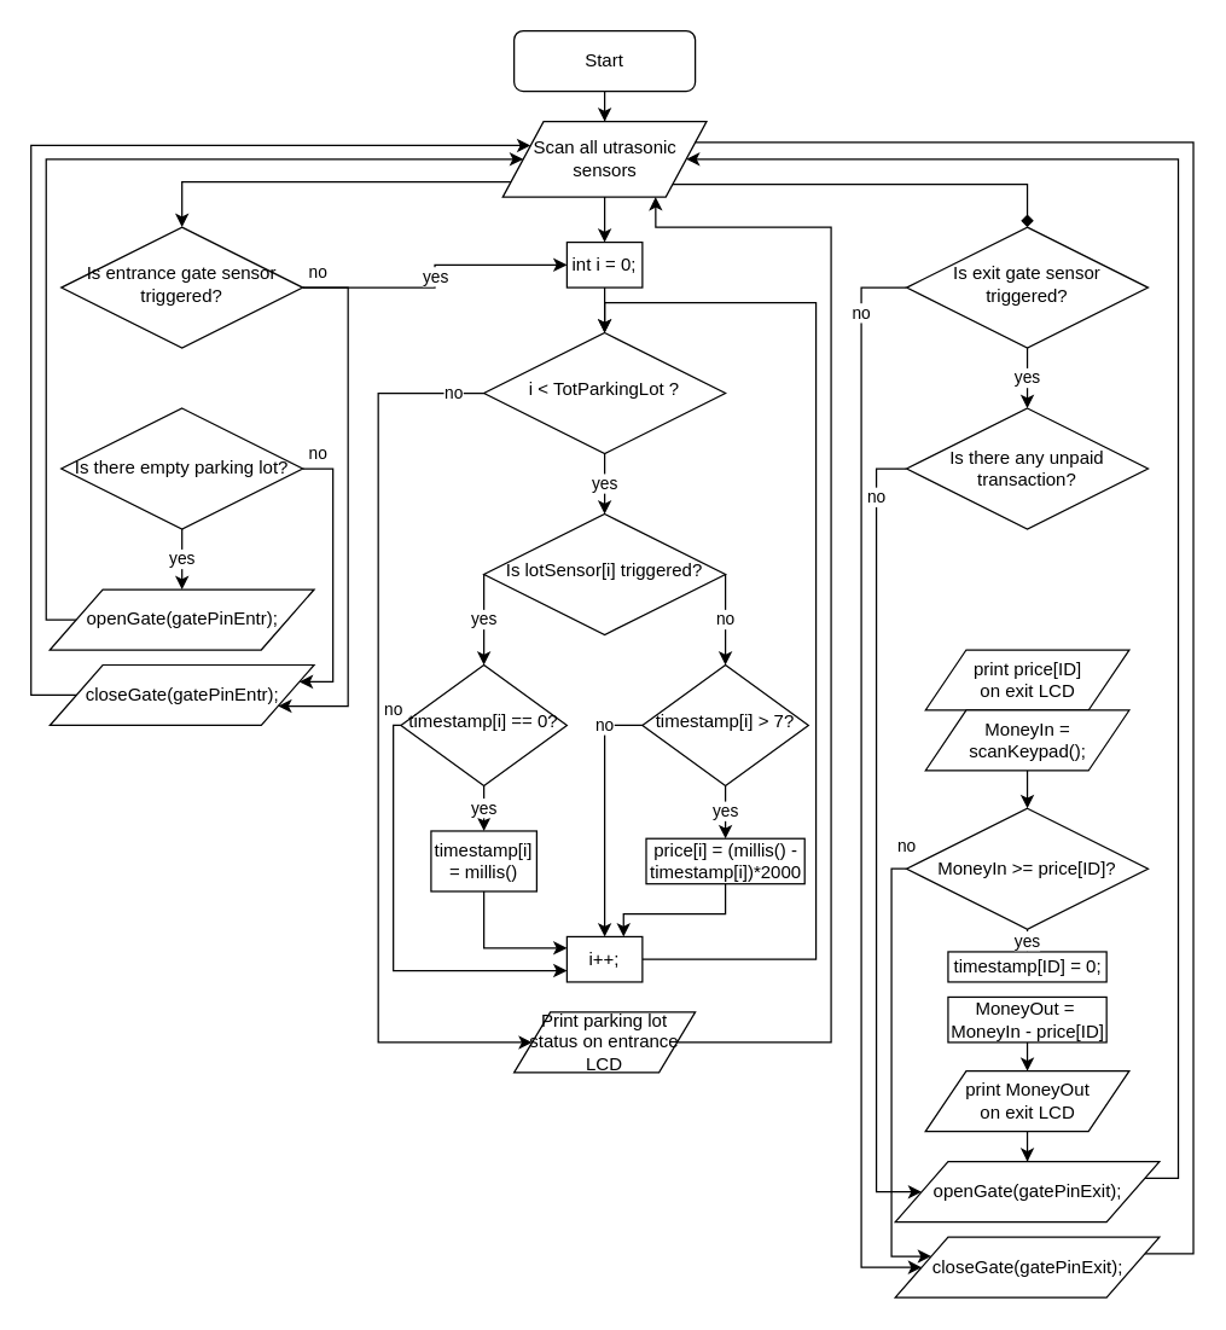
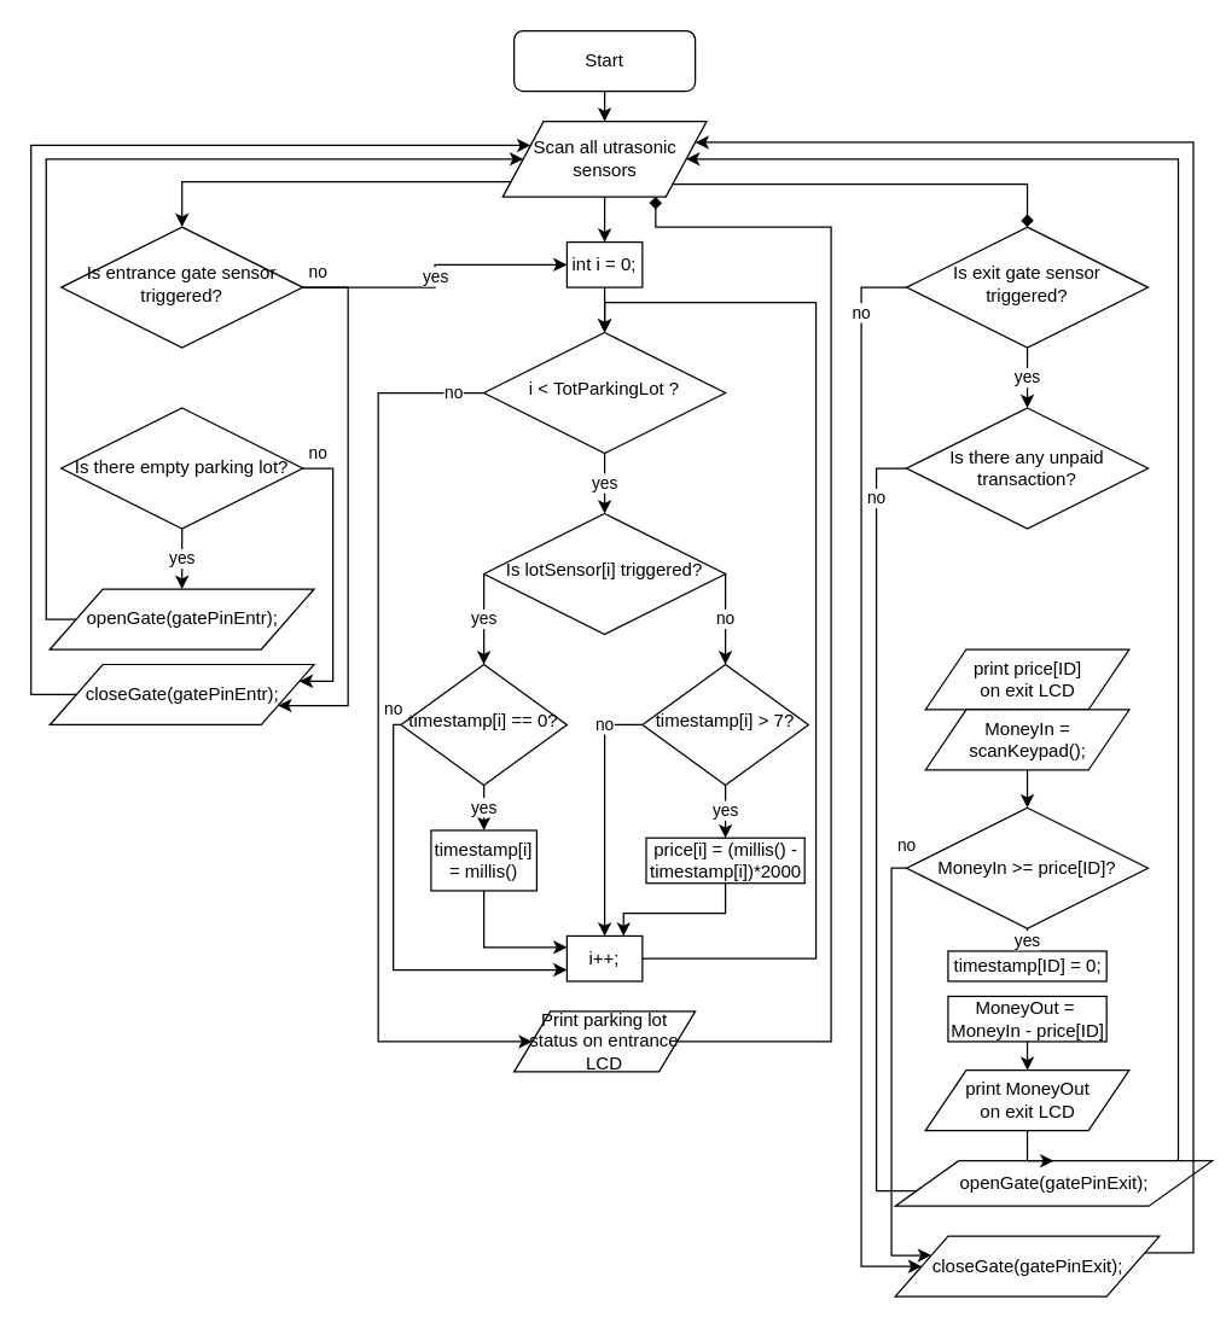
  <mxCell id="0" />
  <mxCell id="1" parent="0" />
  <mxCell id="2" style="edgeStyle=orthogonalEdgeStyle;rounded=0;orthogonalLoop=1;jettySize=auto;html=1;" parent="1" source="3" target="23" edge="1"><mxGeometry relative="1" as="geometry" /></mxCell>
  <mxCell id="3" value="Start" style="rounded=1;whiteSpace=wrap;html=1;fontSize=12;glass=0;strokeWidth=1;shadow=0;" parent="1" vertex="1"><mxGeometry x="340" y="20" width="120" height="40" as="geometry" /></mxCell>
  <mxCell id="4" value="yes" style="edgeStyle=orthogonalEdgeStyle;rounded=0;orthogonalLoop=1;jettySize=auto;html=1;entryX=0.5;entryY=0;entryDx=0;entryDy=0;" parent="1" source="6" target="32" edge="1"><mxGeometry relative="1" as="geometry" /></mxCell>
  <mxCell id="5" value="no" style="edgeStyle=orthogonalEdgeStyle;rounded=0;orthogonalLoop=1;jettySize=auto;html=1;entryX=0;entryY=0.5;entryDx=0;entryDy=0;" parent="1" source="6" target="48" edge="1"><mxGeometry x="-0.934" relative="1" as="geometry"><Array as="points"><mxPoint x="250" y="260" /><mxPoint x="250" y="690" /></Array><mxPoint as="offset" /></mxGeometry></mxCell>
  <mxCell id="6" value="i &amp;lt; TotParkingLot ?" style="rhombus;whiteSpace=wrap;html=1;shadow=0;fontFamily=Helvetica;fontSize=12;align=center;strokeWidth=1;spacing=6;spacingTop=-4;" parent="1" vertex="1"><mxGeometry x="320" y="220" width="160" height="80" as="geometry" /></mxCell>
  <mxCell id="7" value="yes" style="edgeStyle=orthogonalEdgeStyle;rounded=0;orthogonalLoop=1;jettySize=auto;html=1;entryX=0.5;entryY=0;entryDx=0;entryDy=0;" parent="1" source="9" target="19" edge="1"><mxGeometry relative="1" as="geometry" /></mxCell>
  <mxCell id="8" value="no" style="edgeStyle=orthogonalEdgeStyle;rounded=0;orthogonalLoop=1;jettySize=auto;html=1;entryX=0;entryY=0.5;entryDx=0;entryDy=0;" parent="1" source="9" target="29" edge="1"><mxGeometry x="-0.868" relative="1" as="geometry"><Array as="points"><mxPoint x="570" y="190" /><mxPoint x="570" y="839" /></Array><mxPoint as="offset" /></mxGeometry></mxCell>
  <mxCell id="9" value="Is exit gate sensor triggered?" style="rhombus;whiteSpace=wrap;html=1;shadow=0;fontFamily=Helvetica;fontSize=12;align=center;strokeWidth=1;spacing=6;spacingTop=-4;" parent="1" vertex="1"><mxGeometry x="600" y="150" width="160" height="80" as="geometry" /></mxCell>
  <mxCell id="10" value="yes" style="edgeStyle=orthogonalEdgeStyle;rounded=0;orthogonalLoop=1;jettySize=auto;html=1;" parent="1" source="12" target="34" edge="1"><mxGeometry relative="1" as="geometry" /></mxCell>
  <mxCell id="11" value="no" style="edgeStyle=orthogonalEdgeStyle;rounded=0;orthogonalLoop=1;jettySize=auto;html=1;entryX=1;entryY=0.75;entryDx=0;entryDy=0;" parent="1" source="12" target="25" edge="1"><mxGeometry x="-0.943" y="10" relative="1" as="geometry"><Array as="points"><mxPoint x="230" y="190" /><mxPoint x="230" y="467" /></Array><mxPoint as="offset" /></mxGeometry></mxCell>
  <mxCell id="12" value="Is entrance gate sensor triggered?" style="rhombus;whiteSpace=wrap;html=1;shadow=0;fontFamily=Helvetica;fontSize=12;align=center;strokeWidth=1;spacing=6;spacingTop=-4;" parent="1" vertex="1"><mxGeometry x="40" y="150" width="160" height="80" as="geometry" /></mxCell>
  <mxCell id="13" value="yes" style="edgeStyle=orthogonalEdgeStyle;rounded=0;orthogonalLoop=1;jettySize=auto;html=1;entryX=0.5;entryY=0;entryDx=0;entryDy=0;" parent="1" source="15" target="17" edge="1"><mxGeometry relative="1" as="geometry"><Array as="points"><mxPoint x="125" y="340" /><mxPoint x="125" y="340" /></Array><mxPoint as="offset" /></mxGeometry></mxCell>
  <mxCell id="14" value="no" style="edgeStyle=orthogonalEdgeStyle;rounded=0;orthogonalLoop=1;jettySize=auto;html=1;entryX=1;entryY=0.25;entryDx=0;entryDy=0;exitX=1;exitY=0.5;exitDx=0;exitDy=0;" parent="1" source="15" target="25" edge="1"><mxGeometry x="-0.891" y="10" relative="1" as="geometry"><Array as="points"><mxPoint x="220" y="310" /><mxPoint x="220" y="451" /></Array><mxPoint as="offset" /></mxGeometry></mxCell>
  <mxCell id="15" value="Is there empty parking lot?" style="rhombus;whiteSpace=wrap;html=1;" parent="1" vertex="1"><mxGeometry x="40" y="270" width="160" height="80" as="geometry" /></mxCell>
  <mxCell id="16" style="edgeStyle=orthogonalEdgeStyle;rounded=0;orthogonalLoop=1;jettySize=auto;html=1;entryX=0;entryY=0.5;entryDx=0;entryDy=0;" parent="1" source="17" target="23" edge="1"><mxGeometry relative="1" as="geometry"><Array as="points"><mxPoint x="30" y="410" /><mxPoint x="30" y="105" /></Array></mxGeometry></mxCell>
  <mxCell id="17" value="openGate(gatePinEntr);" style="shape=parallelogram;perimeter=parallelogramPerimeter;whiteSpace=wrap;html=1;" parent="1" vertex="1"><mxGeometry x="32.5" y="390" width="175" height="40" as="geometry" /></mxCell>
  <mxCell id="18" value="no" style="edgeStyle=orthogonalEdgeStyle;rounded=0;orthogonalLoop=1;jettySize=auto;html=1;entryX=0;entryY=0.5;entryDx=0;entryDy=0;" parent="1" source="19" target="27" edge="1"><mxGeometry x="-0.853" relative="1" as="geometry"><Array as="points"><mxPoint x="580" y="310" /><mxPoint x="580" y="789" /></Array><mxPoint as="offset" /></mxGeometry></mxCell>
  <mxCell id="19" value="Is there any unpaid transaction?" style="rhombus;whiteSpace=wrap;html=1;" parent="1" vertex="1"><mxGeometry x="600" y="270" width="160" height="80" as="geometry" /></mxCell>
  <mxCell id="20" style="edgeStyle=orthogonalEdgeStyle;rounded=0;orthogonalLoop=1;jettySize=auto;html=1;entryX=0.5;entryY=0;entryDx=0;entryDy=0;" parent="1" source="23" target="12" edge="1"><mxGeometry relative="1" as="geometry"><Array as="points"><mxPoint x="120" y="120" /></Array></mxGeometry></mxCell>
  <mxCell id="21" style="edgeStyle=orthogonalEdgeStyle;rounded=0;orthogonalLoop=1;jettySize=auto;html=1;entryX=0.5;entryY=0;entryDx=0;entryDy=0;exitX=1;exitY=1;exitDx=0;exitDy=0;endArrow=diamond;" parent="1" source="23" target="9" edge="1"><mxGeometry relative="1" as="geometry"><Array as="points"><mxPoint x="680" y="122" /></Array></mxGeometry></mxCell>
  <mxCell id="22" style="edgeStyle=orthogonalEdgeStyle;rounded=0;orthogonalLoop=1;jettySize=auto;html=1;entryX=0.5;entryY=0;entryDx=0;entryDy=0;" parent="1" source="23" target="34" edge="1"><mxGeometry relative="1" as="geometry" /></mxCell>
  <mxCell id="23" value="Scan all utrasonic sensors" style="shape=parallelogram;perimeter=parallelogramPerimeter;whiteSpace=wrap;html=1;" parent="1" vertex="1"><mxGeometry x="332.5" y="80" width="135" height="50" as="geometry" /></mxCell>
  <mxCell id="24" style="edgeStyle=orthogonalEdgeStyle;rounded=0;orthogonalLoop=1;jettySize=auto;html=1;entryX=0;entryY=0.25;entryDx=0;entryDy=0;" parent="1" source="25" target="23" edge="1"><mxGeometry relative="1" as="geometry"><Array as="points"><mxPoint x="20" y="460" /><mxPoint x="20" y="96" /></Array></mxGeometry></mxCell>
  <mxCell id="25" value="closeGate(gatePinEntr);" style="shape=parallelogram;perimeter=parallelogramPerimeter;whiteSpace=wrap;html=1;" parent="1" vertex="1"><mxGeometry x="32.5" y="440" width="175" height="40" as="geometry" /></mxCell>
  <mxCell id="26" style="edgeStyle=orthogonalEdgeStyle;rounded=0;orthogonalLoop=1;jettySize=auto;html=1;entryX=1;entryY=0.5;entryDx=0;entryDy=0;" parent="1" source="27" target="23" edge="1"><mxGeometry relative="1" as="geometry"><Array as="points"><mxPoint x="780" y="780" /><mxPoint x="780" y="105" /></Array></mxGeometry></mxCell>
- <mxCell id="27" value="openGate(gatePinExit);" style="shape=parallelogram;perimeter=parallelogramPerimeter;whiteSpace=wrap;html=1;" parent="1" vertex="1"><mxGeometry x="592.5" y="769" width="175" height="40" as="geometry" /></mxCell>
- <mxCell id="28" style="edgeStyle=orthogonalEdgeStyle;rounded=0;orthogonalLoop=1;jettySize=auto;html=1;entryX=1;entryY=0.25;entryDx=0;entryDy=0;endArrow=none;" parent="1" source="29" target="23" edge="1"><mxGeometry relative="1" as="geometry"><Array as="points"><mxPoint x="790" y="830" /><mxPoint x="790" y="94" /></Array></mxGeometry></mxCell>
+ <mxCell id="27" value="openGate(gatePinExit);" style="shape=parallelogram;perimeter=parallelogramPerimeter;whiteSpace=wrap;html=1;" parent="1" vertex="1"><mxGeometry x="592.5" y="769" width="210" height="30" as="geometry" /></mxCell>
+ <mxCell id="28" style="edgeStyle=orthogonalEdgeStyle;rounded=0;orthogonalLoop=1;jettySize=auto;html=1;entryX=1;entryY=0.25;entryDx=0;entryDy=0;" parent="1" source="29" target="23" edge="1"><mxGeometry relative="1" as="geometry"><Array as="points"><mxPoint x="790" y="830" /><mxPoint x="790" y="94" /></Array></mxGeometry></mxCell>
  <mxCell id="29" value="closeGate(gatePinExit);" style="shape=parallelogram;perimeter=parallelogramPerimeter;whiteSpace=wrap;html=1;" parent="1" vertex="1"><mxGeometry x="592.5" y="819" width="175" height="40" as="geometry" /></mxCell>
  <mxCell id="30" value="yes" style="edgeStyle=orthogonalEdgeStyle;rounded=0;orthogonalLoop=1;jettySize=auto;html=1;entryX=0.5;entryY=0;entryDx=0;entryDy=0;exitX=0;exitY=0.5;exitDx=0;exitDy=0;" parent="1" source="32" target="37" edge="1"><mxGeometry relative="1" as="geometry"><Array as="points"><mxPoint x="320" y="410" /><mxPoint x="320" y="410" /></Array></mxGeometry></mxCell>
  <mxCell id="31" value="no" style="edgeStyle=orthogonalEdgeStyle;rounded=0;orthogonalLoop=1;jettySize=auto;html=1;" parent="1" source="32" target="40" edge="1"><mxGeometry relative="1" as="geometry"><Array as="points"><mxPoint x="480" y="430" /><mxPoint x="480" y="430" /></Array></mxGeometry></mxCell>
  <mxCell id="32" value="Is lotSensor[i] triggered?" style="rhombus;whiteSpace=wrap;html=1;shadow=0;fontFamily=Helvetica;fontSize=12;align=center;strokeWidth=1;spacing=6;spacingTop=-4;" parent="1" vertex="1"><mxGeometry x="320" y="340" width="160" height="80" as="geometry" /></mxCell>
  <mxCell id="33" style="edgeStyle=orthogonalEdgeStyle;rounded=0;orthogonalLoop=1;jettySize=auto;html=1;entryX=0.5;entryY=0;entryDx=0;entryDy=0;" parent="1" source="34" target="6" edge="1"><mxGeometry relative="1" as="geometry" /></mxCell>
  <mxCell id="34" value="int i = 0;" style="rounded=0;whiteSpace=wrap;html=1;" parent="1" vertex="1"><mxGeometry x="375" y="160" width="50" height="30" as="geometry" /></mxCell>
  <mxCell id="35" value="yes" style="edgeStyle=orthogonalEdgeStyle;rounded=0;orthogonalLoop=1;jettySize=auto;html=1;entryX=0.5;entryY=0;entryDx=0;entryDy=0;" parent="1" source="37" target="42" edge="1"><mxGeometry relative="1" as="geometry" /></mxCell>
  <mxCell id="36" value="no" style="edgeStyle=orthogonalEdgeStyle;rounded=0;orthogonalLoop=1;jettySize=auto;html=1;entryX=0;entryY=0.75;entryDx=0;entryDy=0;" parent="1" source="37" target="46" edge="1"><mxGeometry x="-0.965" y="-10" relative="1" as="geometry"><Array as="points"><mxPoint x="260" y="480" /><mxPoint x="260" y="643" /></Array><mxPoint x="10" y="-10" as="offset" /></mxGeometry></mxCell>
  <mxCell id="37" value="timestamp[i] == 0?" style="rhombus;whiteSpace=wrap;html=1;shadow=0;fontFamily=Helvetica;fontSize=12;align=center;strokeWidth=1;spacing=6;spacingTop=-4;" parent="1" vertex="1"><mxGeometry x="265" y="440" width="110" height="80" as="geometry" /></mxCell>
  <mxCell id="38" value="no" style="edgeStyle=orthogonalEdgeStyle;rounded=0;orthogonalLoop=1;jettySize=auto;html=1;entryX=0.5;entryY=0;entryDx=0;entryDy=0;" parent="1" source="40" target="46" edge="1"><mxGeometry x="-0.697" relative="1" as="geometry"><Array as="points"><mxPoint x="400" y="480" /></Array><mxPoint as="offset" /></mxGeometry></mxCell>
  <mxCell id="39" value="yes" style="edgeStyle=orthogonalEdgeStyle;rounded=0;orthogonalLoop=1;jettySize=auto;html=1;entryX=0.5;entryY=0;entryDx=0;entryDy=0;" parent="1" source="40" target="44" edge="1"><mxGeometry relative="1" as="geometry" /></mxCell>
  <mxCell id="40" value="timestamp[i] &amp;gt; 7?" style="rhombus;whiteSpace=wrap;html=1;shadow=0;fontFamily=Helvetica;fontSize=12;align=center;strokeWidth=1;spacing=6;spacingTop=-4;" parent="1" vertex="1"><mxGeometry x="425" y="440" width="110" height="80" as="geometry" /></mxCell>
  <mxCell id="41" style="edgeStyle=orthogonalEdgeStyle;rounded=0;orthogonalLoop=1;jettySize=auto;html=1;entryX=0;entryY=0.25;entryDx=0;entryDy=0;" parent="1" source="42" target="46" edge="1"><mxGeometry relative="1" as="geometry"><Array as="points"><mxPoint x="320" y="628" /></Array></mxGeometry></mxCell>
  <mxCell id="42" value="&lt;span&gt;timestamp[i] = millis()&lt;/span&gt;" style="rounded=0;whiteSpace=wrap;html=1;" parent="1" vertex="1"><mxGeometry x="285" y="550" width="70" height="40" as="geometry" /></mxCell>
  <mxCell id="43" style="edgeStyle=orthogonalEdgeStyle;rounded=0;orthogonalLoop=1;jettySize=auto;html=1;exitX=0.5;exitY=1;exitDx=0;exitDy=0;entryX=0.75;entryY=0;entryDx=0;entryDy=0;" parent="1" source="44" target="46" edge="1"><mxGeometry relative="1" as="geometry" /></mxCell>
  <mxCell id="44" value="&lt;div&gt;price[i] = (millis() - timestamp[i])*2000&lt;/div&gt;" style="rounded=0;whiteSpace=wrap;html=1;" parent="1" vertex="1"><mxGeometry x="427.5" y="555" width="105" height="30" as="geometry" /></mxCell>
  <mxCell id="45" style="edgeStyle=orthogonalEdgeStyle;rounded=0;orthogonalLoop=1;jettySize=auto;html=1;entryX=0.5;entryY=0;entryDx=0;entryDy=0;" parent="1" source="46" target="6" edge="1"><mxGeometry relative="1" as="geometry"><Array as="points"><mxPoint x="540" y="635" /><mxPoint x="540" y="200" /><mxPoint x="400" y="200" /></Array></mxGeometry></mxCell>
  <mxCell id="46" value="i++;" style="rounded=0;whiteSpace=wrap;html=1;" parent="1" vertex="1"><mxGeometry x="375" y="620" width="50" height="30" as="geometry" /></mxCell>
- <mxCell id="47" style="edgeStyle=orthogonalEdgeStyle;rounded=0;orthogonalLoop=1;jettySize=auto;html=1;entryX=0.75;entryY=1;entryDx=0;entryDy=0;" parent="1" source="48" target="23" edge="1"><mxGeometry relative="1" as="geometry"><Array as="points"><mxPoint x="550" y="690" /><mxPoint x="550" y="150" /><mxPoint x="434" y="150" /></Array></mxGeometry></mxCell>
+ <mxCell id="47" style="edgeStyle=orthogonalEdgeStyle;rounded=0;orthogonalLoop=1;jettySize=auto;html=1;entryX=0.75;entryY=1;entryDx=0;entryDy=0;endArrow=diamond;" parent="1" source="48" target="23" edge="1"><mxGeometry relative="1" as="geometry"><Array as="points"><mxPoint x="550" y="690" /><mxPoint x="550" y="150" /><mxPoint x="434" y="150" /></Array></mxGeometry></mxCell>
  <mxCell id="48" value="Print parking lot status on entrance LCD" style="shape=parallelogram;perimeter=parallelogramPerimeter;whiteSpace=wrap;html=1;" parent="1" vertex="1"><mxGeometry x="340" y="670" width="120" height="40" as="geometry" /></mxCell>
  <mxCell id="49" value="&lt;div&gt;&lt;span&gt;timestamp[ID] = 0;&lt;/span&gt;&lt;br&gt;&lt;/div&gt;" style="rounded=0;whiteSpace=wrap;html=1;" parent="1" vertex="1"><mxGeometry x="627.5" y="630" width="105" height="20" as="geometry" /></mxCell>
  <mxCell id="50" value="print price[ID] &lt;br&gt;on exit LCD" style="shape=parallelogram;perimeter=parallelogramPerimeter;whiteSpace=wrap;html=1;" parent="1" vertex="1"><mxGeometry x="612.5" y="430" width="135" height="40" as="geometry" /></mxCell>
  <mxCell id="51" style="edgeStyle=orthogonalEdgeStyle;rounded=0;orthogonalLoop=1;jettySize=auto;html=1;entryX=0.5;entryY=0;entryDx=0;entryDy=0;" parent="1" source="52" target="55" edge="1"><mxGeometry relative="1" as="geometry" /></mxCell>
  <mxCell id="52" value="MoneyIn = scanKeypad();" style="shape=parallelogram;perimeter=parallelogramPerimeter;whiteSpace=wrap;html=1;" parent="1" vertex="1"><mxGeometry x="612.5" y="470" width="135" height="40" as="geometry" /></mxCell>
  <mxCell id="53" value="no" style="edgeStyle=orthogonalEdgeStyle;rounded=0;orthogonalLoop=1;jettySize=auto;html=1;entryX=0;entryY=0.25;entryDx=0;entryDy=0;" parent="1" source="55" target="29" edge="1"><mxGeometry x="-0.932" y="18" relative="1" as="geometry"><Array as="points"><mxPoint x="590" y="575" /><mxPoint x="590" y="832" /></Array><mxPoint x="-8" y="-15" as="offset" /></mxGeometry></mxCell>
  <mxCell id="54" value="yes" style="edgeStyle=orthogonalEdgeStyle;rounded=0;orthogonalLoop=1;jettySize=auto;html=1;exitX=0.5;exitY=1;exitDx=0;exitDy=0;entryX=0.5;entryY=0;entryDx=0;entryDy=0;" parent="1" source="55" target="49" edge="1"><mxGeometry relative="1" as="geometry" /></mxCell>
  <mxCell id="55" value="MoneyIn &amp;gt;= price[ID]?" style="rhombus;whiteSpace=wrap;html=1;" parent="1" vertex="1"><mxGeometry x="600" y="535" width="160" height="80" as="geometry" /></mxCell>
  <mxCell id="56" style="edgeStyle=orthogonalEdgeStyle;rounded=0;orthogonalLoop=1;jettySize=auto;html=1;entryX=0.5;entryY=0;entryDx=0;entryDy=0;" parent="1" source="57" target="27" edge="1"><mxGeometry relative="1" as="geometry" /></mxCell>
  <mxCell id="57" value="print MoneyOut &lt;br&gt;on exit LCD" style="shape=parallelogram;perimeter=parallelogramPerimeter;whiteSpace=wrap;html=1;" parent="1" vertex="1"><mxGeometry x="612.5" y="709" width="135" height="40" as="geometry" /></mxCell>
  <mxCell id="58" style="edgeStyle=orthogonalEdgeStyle;rounded=0;orthogonalLoop=1;jettySize=auto;html=1;exitX=0.5;exitY=1;exitDx=0;exitDy=0;entryX=0.5;entryY=0;entryDx=0;entryDy=0;" parent="1" source="59" target="57" edge="1"><mxGeometry relative="1" as="geometry" /></mxCell>
  <mxCell id="59" value="MoneyOut =&amp;nbsp;&lt;br&gt;MoneyIn - price[ID]" style="rounded=0;whiteSpace=wrap;html=1;" parent="1" vertex="1"><mxGeometry x="627.5" y="660" width="105" height="30" as="geometry" /></mxCell>
